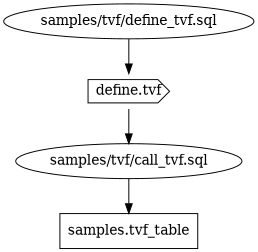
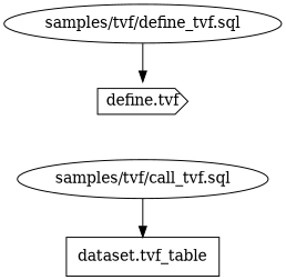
  digraph {
    node [type=query]
    n1 [label="samples/tvf/call_tvf.sql"]
-   n2 [label="samples.tvf_table" shape=box type=table]
+   n2 [label="dataset.tvf_table" shape=box type=table]
    n3 [label="samples/tvf/define_tvf.sql"]
    n4 [label="define.tvf" shape=cds type=function]
    n1 -> n2
    n3 -> n4
-   n4 -> n1
  }
